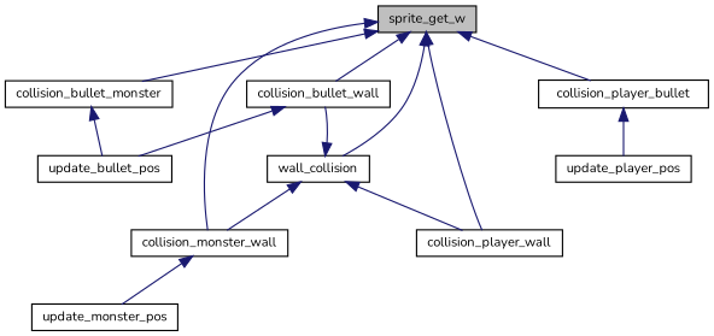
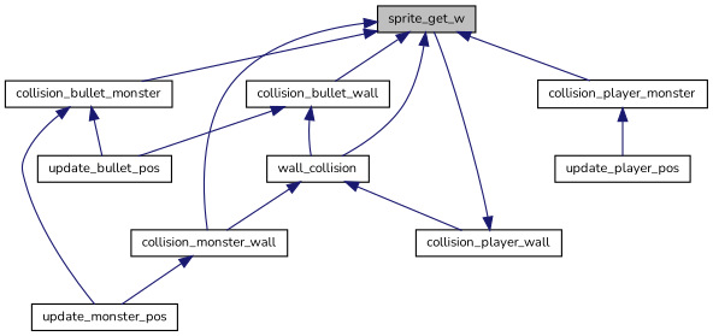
  digraph {
    fontname=Nunito
    rankdir=TB
    node [color=black fillcolor=white fontname=Nunito fontsize=10 shape=record style=filled]
    edge [color=midnightblue dir=back fontname=Nunito fontsize=10 labelfontname=Helvetica labelfontsize=10 style=solid]
    n1 [fillcolor=grey75 fontcolor=black height=0.2 label=sprite_get_w width=0.4]
    n2 [height=0.2 label=collision_bullet_monster width=0.4]
    n3 [height=0.2 label=collision_bullet_wall width=0.4]
    n4 [height=0.2 label=collision_monster_wall width=0.4]
-   n5 [height=0.2 label=collision_player_bullet width=0.4]
+   n5 [height=0.2 label=collision_player_monster width=0.4]
    n6 [height=0.2 label=collision_player_wall width=0.4]
    n7 [height=0.2 label=wall_collision width=0.4]
    n8 [height=0.2 label=update_bullet_pos width=0.4]
    n9 [height=0.2 label=update_monster_pos width=0.4]
    n10 [height=0.2 label=update_player_pos width=0.4]
    n1 -> n2
    n1 -> n3
    n1 -> n4
    n1 -> n5
-   n1 -> n6
+   n6 -> n1
    n1 -> n7
    n2 -> n8
+   n2 -> n9
    n3 -> n8
    n4 -> n9
    n5 -> n10
-   n7 -> n3
+   n3 -> n7
    n7 -> n4
    n7 -> n6
  }
